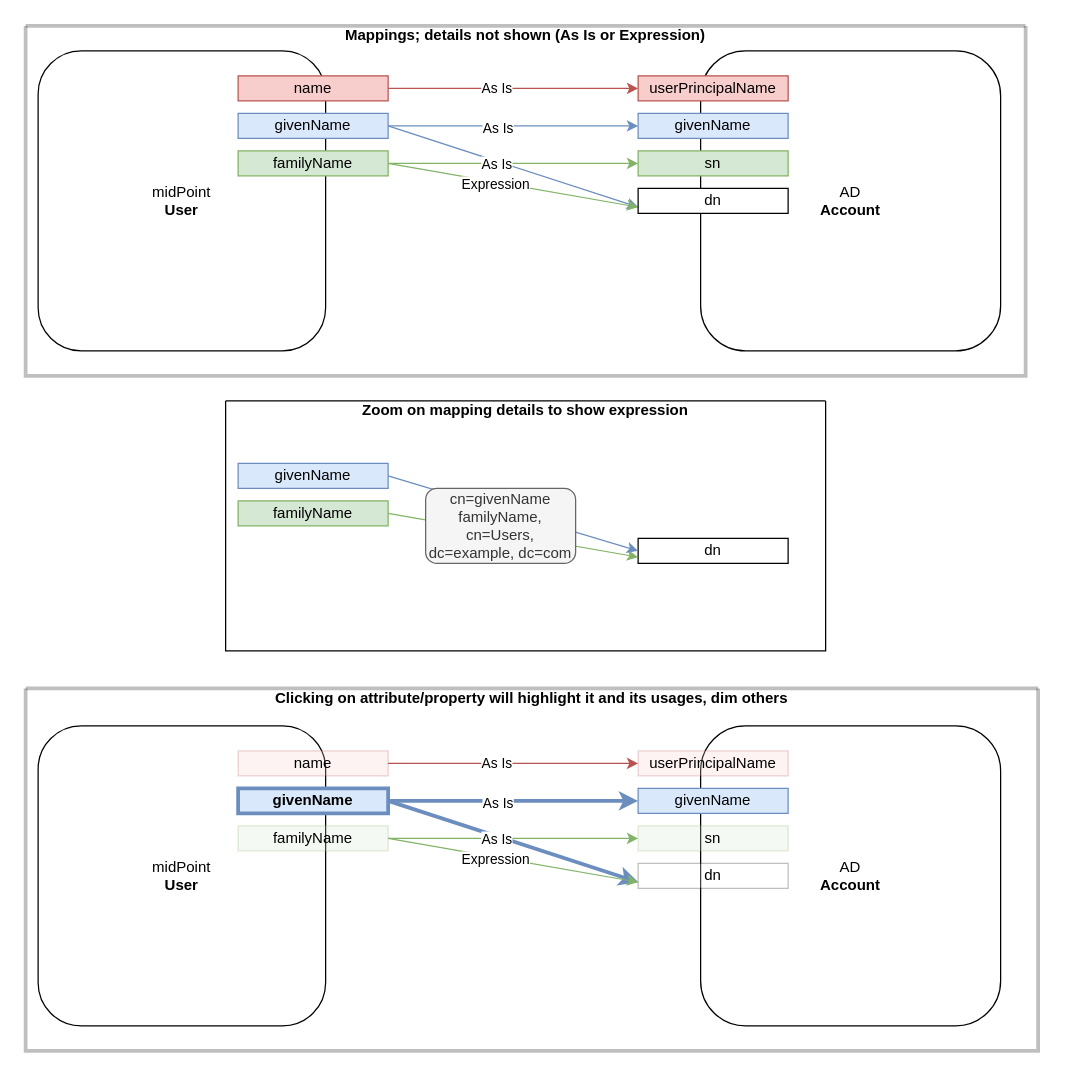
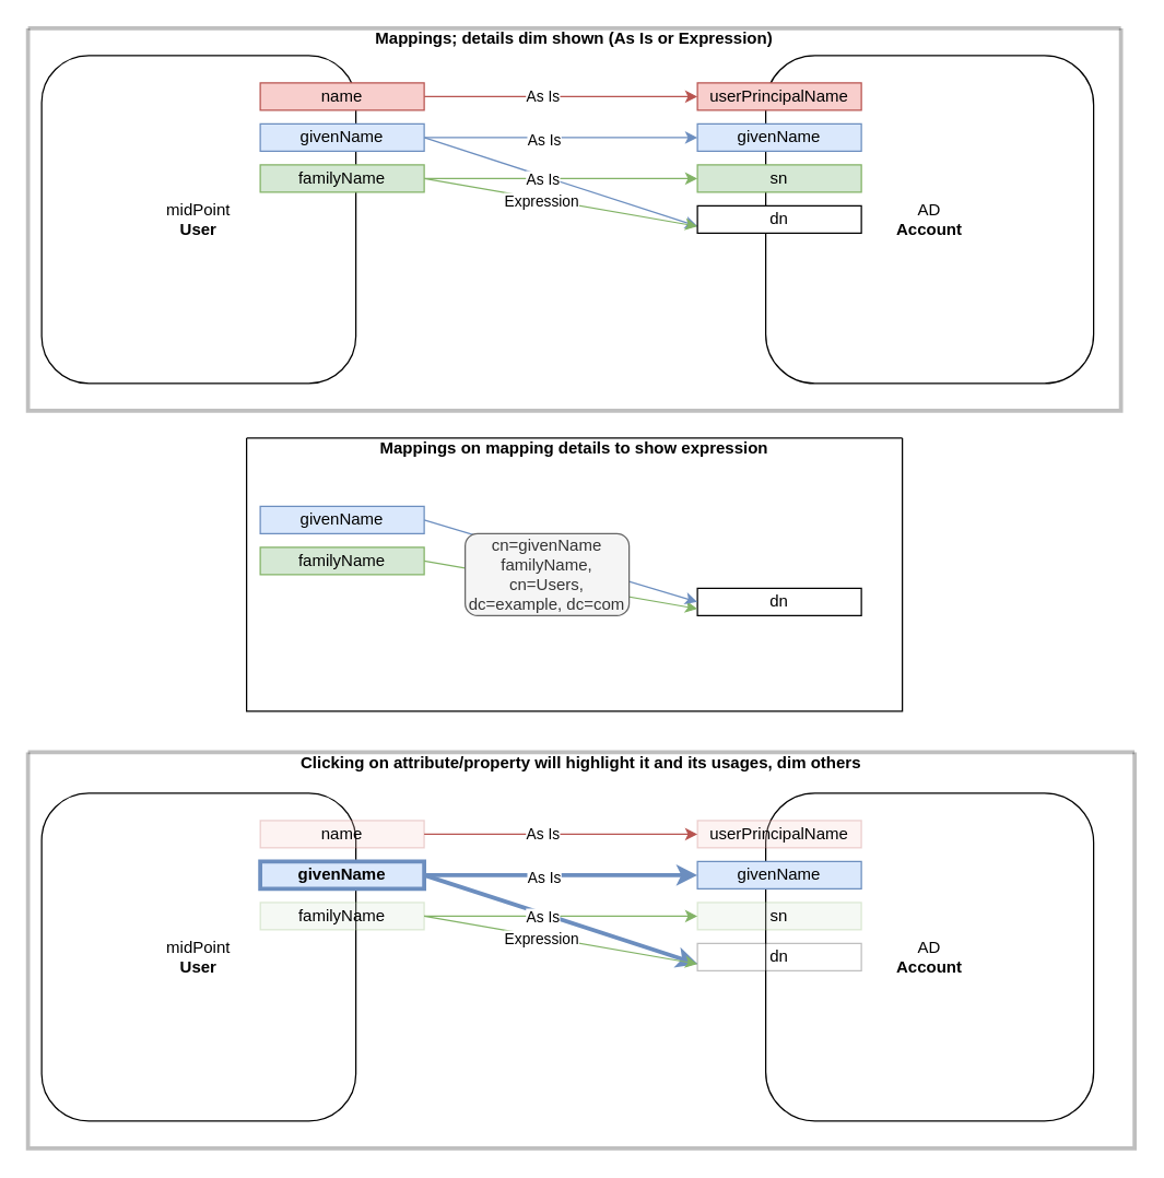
  <mxCell id="0" />
  <mxCell id="1" parent="0" />
  <mxCell id="2" value="midPoint&lt;br&gt;&lt;b&gt;User&lt;/b&gt;" style="rounded=1;whiteSpace=wrap;html=1;" vertex="1" parent="1"><mxGeometry x="30" y="40" width="230" height="240" as="geometry" /></mxCell>
  <mxCell id="3" value="AD&lt;br&gt;&lt;b&gt;Account&lt;/b&gt;" style="rounded=1;whiteSpace=wrap;html=1;" vertex="1" parent="1"><mxGeometry x="560" y="40" width="240" height="240" as="geometry" /></mxCell>
  <mxCell id="4" style="edgeStyle=none;rounded=0;orthogonalLoop=1;jettySize=auto;html=1;exitX=1;exitY=0.5;exitDx=0;exitDy=0;entryX=0;entryY=0.5;entryDx=0;entryDy=0;fillColor=#f8cecc;strokeColor=#b85450;" edge="1" parent="1" source="6" target="17"><mxGeometry relative="1" as="geometry" /></mxCell>
  <mxCell id="5" value="As Is" style="edgeLabel;html=1;align=center;verticalAlign=middle;resizable=0;points=[];" vertex="1" connectable="0" parent="4"><mxGeometry x="-0.244" y="1" relative="1" as="geometry"><mxPoint x="10" as="offset" /></mxGeometry></mxCell>
  <mxCell id="6" value="name" style="rounded=0;whiteSpace=wrap;html=1;fillColor=#f8cecc;strokeColor=#b85450;" vertex="1" parent="1"><mxGeometry x="190" y="60" width="120" height="20" as="geometry" /></mxCell>
  <mxCell id="7" style="rounded=0;orthogonalLoop=1;jettySize=auto;html=1;exitX=1;exitY=0.5;exitDx=0;exitDy=0;entryX=0;entryY=0.5;entryDx=0;entryDy=0;fillColor=#dae8fc;strokeColor=#6c8ebf;" edge="1" parent="1" source="10" target="18"><mxGeometry relative="1" as="geometry" /></mxCell>
  <mxCell id="8" value="As Is" style="edgeLabel;html=1;align=center;verticalAlign=middle;resizable=0;points=[];" vertex="1" connectable="0" parent="7"><mxGeometry x="0.169" relative="1" as="geometry"><mxPoint x="-30" y="1" as="offset" /></mxGeometry></mxCell>
  <mxCell id="9" style="edgeStyle=none;rounded=0;orthogonalLoop=1;jettySize=auto;html=1;exitX=1;exitY=0.5;exitDx=0;exitDy=0;entryX=0;entryY=0.75;entryDx=0;entryDy=0;fillColor=#dae8fc;strokeColor=#6c8ebf;" edge="1" parent="1" source="10" target="16"><mxGeometry relative="1" as="geometry" /></mxCell>
  <mxCell id="10" value="givenName" style="rounded=0;whiteSpace=wrap;html=1;fillColor=#dae8fc;strokeColor=#6c8ebf;" vertex="1" parent="1"><mxGeometry x="190" y="90" width="120" height="20" as="geometry" /></mxCell>
  <mxCell id="11" style="rounded=0;orthogonalLoop=1;jettySize=auto;html=1;exitX=1;exitY=0.5;exitDx=0;exitDy=0;entryX=0;entryY=0.5;entryDx=0;entryDy=0;fillColor=#d5e8d4;strokeColor=#82b366;" edge="1" parent="1" source="15" target="19"><mxGeometry relative="1" as="geometry" /></mxCell>
  <mxCell id="12" value="As Is" style="edgeLabel;html=1;align=center;verticalAlign=middle;resizable=0;points=[];" vertex="1" connectable="0" parent="11"><mxGeometry x="-0.137" relative="1" as="geometry"><mxPoint as="offset" /></mxGeometry></mxCell>
  <mxCell id="13" style="edgeStyle=none;rounded=0;orthogonalLoop=1;jettySize=auto;html=1;exitX=1;exitY=0.5;exitDx=0;exitDy=0;fillColor=#d5e8d4;strokeColor=#82b366;entryX=0;entryY=0.75;entryDx=0;entryDy=0;" edge="1" parent="1" source="15" target="16"><mxGeometry relative="1" as="geometry"><mxPoint x="510" y="100" as="targetPoint" /></mxGeometry></mxCell>
  <mxCell id="14" value="Expression" style="edgeLabel;html=1;align=center;verticalAlign=middle;resizable=0;points=[];" vertex="1" connectable="0" parent="13"><mxGeometry x="-0.146" y="-2" relative="1" as="geometry"><mxPoint as="offset" /></mxGeometry></mxCell>
  <mxCell id="15" value="familyName" style="rounded=0;whiteSpace=wrap;html=1;fillColor=#d5e8d4;strokeColor=#82b366;" vertex="1" parent="1"><mxGeometry x="190" y="120" width="120" height="20" as="geometry" /></mxCell>
  <mxCell id="16" value="dn" style="rounded=0;whiteSpace=wrap;html=1;" vertex="1" parent="1"><mxGeometry x="510" y="150" width="120" height="20" as="geometry" /></mxCell>
  <mxCell id="17" value="userPrincipalName" style="rounded=0;whiteSpace=wrap;html=1;fillColor=#f8cecc;strokeColor=#b85450;" vertex="1" parent="1"><mxGeometry x="510" y="60" width="120" height="20" as="geometry" /></mxCell>
  <mxCell id="18" value="givenName" style="rounded=0;whiteSpace=wrap;html=1;fillColor=#dae8fc;strokeColor=#6c8ebf;" vertex="1" parent="1"><mxGeometry x="510" y="90" width="120" height="20" as="geometry" /></mxCell>
  <mxCell id="19" value="sn" style="rounded=0;whiteSpace=wrap;html=1;fillColor=#d5e8d4;strokeColor=#82b366;" vertex="1" parent="1"><mxGeometry x="510" y="120" width="120" height="20" as="geometry" /></mxCell>
  <mxCell id="20" value="" style="group" vertex="1" connectable="0" parent="1"><mxGeometry x="190" y="370" width="440" height="80" as="geometry" /></mxCell>
  <mxCell id="21" value="givenName" style="rounded=0;whiteSpace=wrap;html=1;fillColor=#dae8fc;strokeColor=#6c8ebf;" vertex="1" parent="20"><mxGeometry width="120" height="20" as="geometry" /></mxCell>
  <mxCell id="22" value="familyName" style="rounded=0;whiteSpace=wrap;html=1;fillColor=#d5e8d4;strokeColor=#82b366;" vertex="1" parent="20"><mxGeometry y="30" width="120" height="20" as="geometry" /></mxCell>
  <mxCell id="23" value="dn" style="rounded=0;whiteSpace=wrap;html=1;" vertex="1" parent="20"><mxGeometry x="320" y="60" width="120" height="20" as="geometry" /></mxCell>
  <mxCell id="24" style="edgeStyle=none;rounded=0;orthogonalLoop=1;jettySize=auto;html=1;exitX=1;exitY=0.5;exitDx=0;exitDy=0;fillColor=#d5e8d4;strokeColor=#82b366;entryX=0;entryY=0.75;entryDx=0;entryDy=0;" edge="1" source="22" target="23" parent="20"><mxGeometry relative="1" as="geometry"><mxPoint x="320" y="10" as="targetPoint" /></mxGeometry></mxCell>
  <mxCell id="25" value="" style="edgeStyle=none;rounded=0;orthogonalLoop=1;jettySize=auto;html=1;exitX=1;exitY=0.5;exitDx=0;exitDy=0;entryX=0;entryY=0.5;entryDx=0;entryDy=0;fillColor=#dae8fc;strokeColor=#6c8ebf;endArrow=classic;startArrow=none;startFill=0;endFill=1;" edge="1" parent="20" source="21" target="23"><mxGeometry relative="1" as="geometry"><mxPoint x="120" y="10" as="sourcePoint" /><mxPoint x="320" y="75" as="targetPoint" /></mxGeometry></mxCell>
  <mxCell id="26" value="cn=givenName familyName, cn=Users, dc=example, dc=com" style="rounded=1;whiteSpace=wrap;html=1;fillColor=#f5f5f5;fontColor=#333333;strokeColor=#666666;" vertex="1" parent="20"><mxGeometry x="150" y="20" width="120" height="60" as="geometry" /></mxCell>
- <mxCell id="27" value="&#10;Zoom on mapping details to show expression" style="swimlane;startSize=0;fontColor=default;" vertex="1" parent="1"><mxGeometry x="180" y="320" width="480" height="200" as="geometry" /></mxCell>
+ <mxCell id="27" value="&#10;Mappings on mapping details to show expression" style="swimlane;startSize=0;fontColor=default;" vertex="1" parent="1"><mxGeometry x="180" y="320" width="480" height="200" as="geometry" /></mxCell>
  <mxCell id="28" value="midPoint&lt;br&gt;&lt;b&gt;User&lt;/b&gt;" style="rounded=1;whiteSpace=wrap;html=1;" vertex="1" parent="1"><mxGeometry x="30" y="580" width="230" height="240" as="geometry" /></mxCell>
  <mxCell id="29" value="AD&lt;br&gt;&lt;b&gt;Account&lt;/b&gt;" style="rounded=1;whiteSpace=wrap;html=1;" vertex="1" parent="1"><mxGeometry x="560" y="580" width="240" height="240" as="geometry" /></mxCell>
  <mxCell id="30" style="edgeStyle=none;rounded=0;orthogonalLoop=1;jettySize=auto;html=1;exitX=1;exitY=0.5;exitDx=0;exitDy=0;entryX=0;entryY=0.5;entryDx=0;entryDy=0;fillColor=#f8cecc;strokeColor=#b85450;" edge="1" source="32" target="43" parent="1"><mxGeometry relative="1" as="geometry" /></mxCell>
  <mxCell id="31" value="As Is" style="edgeLabel;html=1;align=center;verticalAlign=middle;resizable=0;points=[];" vertex="1" connectable="0" parent="30"><mxGeometry x="-0.244" y="1" relative="1" as="geometry"><mxPoint x="10" as="offset" /></mxGeometry></mxCell>
  <mxCell id="32" value="name" style="rounded=0;whiteSpace=wrap;html=1;fillColor=#f8cecc;strokeColor=#b85450;opacity=25;" vertex="1" parent="1"><mxGeometry x="190" y="600" width="120" height="20" as="geometry" /></mxCell>
  <mxCell id="33" style="rounded=0;orthogonalLoop=1;jettySize=auto;html=1;exitX=1;exitY=0.5;exitDx=0;exitDy=0;entryX=0;entryY=0.5;entryDx=0;entryDy=0;fillColor=#dae8fc;strokeColor=#6c8ebf;strokeWidth=3;" edge="1" source="36" target="44" parent="1"><mxGeometry relative="1" as="geometry" /></mxCell>
  <mxCell id="34" value="As Is" style="edgeLabel;html=1;align=center;verticalAlign=middle;resizable=0;points=[];" vertex="1" connectable="0" parent="33"><mxGeometry x="0.169" relative="1" as="geometry"><mxPoint x="-30" y="1" as="offset" /></mxGeometry></mxCell>
  <mxCell id="35" style="edgeStyle=none;rounded=0;orthogonalLoop=1;jettySize=auto;html=1;exitX=1;exitY=0.5;exitDx=0;exitDy=0;entryX=0;entryY=0.75;entryDx=0;entryDy=0;fillColor=#dae8fc;strokeColor=#6c8ebf;strokeWidth=3;" edge="1" source="36" target="42" parent="1"><mxGeometry relative="1" as="geometry" /></mxCell>
  <mxCell id="36" value="givenName" style="rounded=0;whiteSpace=wrap;html=1;fillColor=#dae8fc;strokeColor=#6c8ebf;fontStyle=1;strokeWidth=3;" vertex="1" parent="1"><mxGeometry x="190" y="630" width="120" height="20" as="geometry" /></mxCell>
  <mxCell id="37" style="rounded=0;orthogonalLoop=1;jettySize=auto;html=1;exitX=1;exitY=0.5;exitDx=0;exitDy=0;entryX=0;entryY=0.5;entryDx=0;entryDy=0;fillColor=#d5e8d4;strokeColor=#82b366;" edge="1" source="41" target="45" parent="1"><mxGeometry relative="1" as="geometry" /></mxCell>
  <mxCell id="38" value="As Is" style="edgeLabel;html=1;align=center;verticalAlign=middle;resizable=0;points=[];" vertex="1" connectable="0" parent="37"><mxGeometry x="-0.137" relative="1" as="geometry"><mxPoint as="offset" /></mxGeometry></mxCell>
  <mxCell id="39" style="edgeStyle=none;rounded=0;orthogonalLoop=1;jettySize=auto;html=1;exitX=1;exitY=0.5;exitDx=0;exitDy=0;fillColor=#d5e8d4;strokeColor=#82b366;entryX=0;entryY=0.75;entryDx=0;entryDy=0;" edge="1" source="41" target="42" parent="1"><mxGeometry relative="1" as="geometry"><mxPoint x="510" y="640" as="targetPoint" /></mxGeometry></mxCell>
  <mxCell id="40" value="Expression" style="edgeLabel;html=1;align=center;verticalAlign=middle;resizable=0;points=[];" vertex="1" connectable="0" parent="39"><mxGeometry x="-0.146" y="-2" relative="1" as="geometry"><mxPoint as="offset" /></mxGeometry></mxCell>
  <mxCell id="41" value="familyName" style="rounded=0;whiteSpace=wrap;html=1;fillColor=#d5e8d4;strokeColor=#82b366;opacity=25;" vertex="1" parent="1"><mxGeometry x="190" y="660" width="120" height="20" as="geometry" /></mxCell>
  <mxCell id="42" value="dn" style="rounded=0;whiteSpace=wrap;html=1;opacity=25;" vertex="1" parent="1"><mxGeometry x="510" y="690" width="120" height="20" as="geometry" /></mxCell>
  <mxCell id="43" value="userPrincipalName" style="rounded=0;whiteSpace=wrap;html=1;fillColor=#f8cecc;strokeColor=#b85450;opacity=25;" vertex="1" parent="1"><mxGeometry x="510" y="600" width="120" height="20" as="geometry" /></mxCell>
  <mxCell id="44" value="givenName" style="rounded=0;whiteSpace=wrap;html=1;fillColor=#dae8fc;strokeColor=#6c8ebf;" vertex="1" parent="1"><mxGeometry x="510" y="630" width="120" height="20" as="geometry" /></mxCell>
  <mxCell id="45" value="sn" style="rounded=0;whiteSpace=wrap;html=1;fillColor=#d5e8d4;strokeColor=#82b366;opacity=25;" vertex="1" parent="1"><mxGeometry x="510" y="660" width="120" height="20" as="geometry" /></mxCell>
- <mxCell id="46" value="&#10;Mappings; details not shown (As Is or Expression)" style="swimlane;startSize=0;fontColor=default;strokeWidth=3;opacity=25;" vertex="1" parent="1"><mxGeometry x="20" y="20" width="800" height="280" as="geometry" /></mxCell>
+ <mxCell id="46" value="&#10;Mappings; details dim shown (As Is or Expression)" style="swimlane;startSize=0;fontColor=default;strokeWidth=3;opacity=25;" vertex="1" parent="1"><mxGeometry x="20" y="20" width="800" height="280" as="geometry" /></mxCell>
  <mxCell id="47" value="&#10;Clicking on attribute/property will highlight it and its usages, dim others" style="swimlane;startSize=0;fontColor=default;strokeWidth=3;opacity=25;" vertex="1" parent="1"><mxGeometry x="20" y="550" width="810" height="290" as="geometry" /></mxCell>
